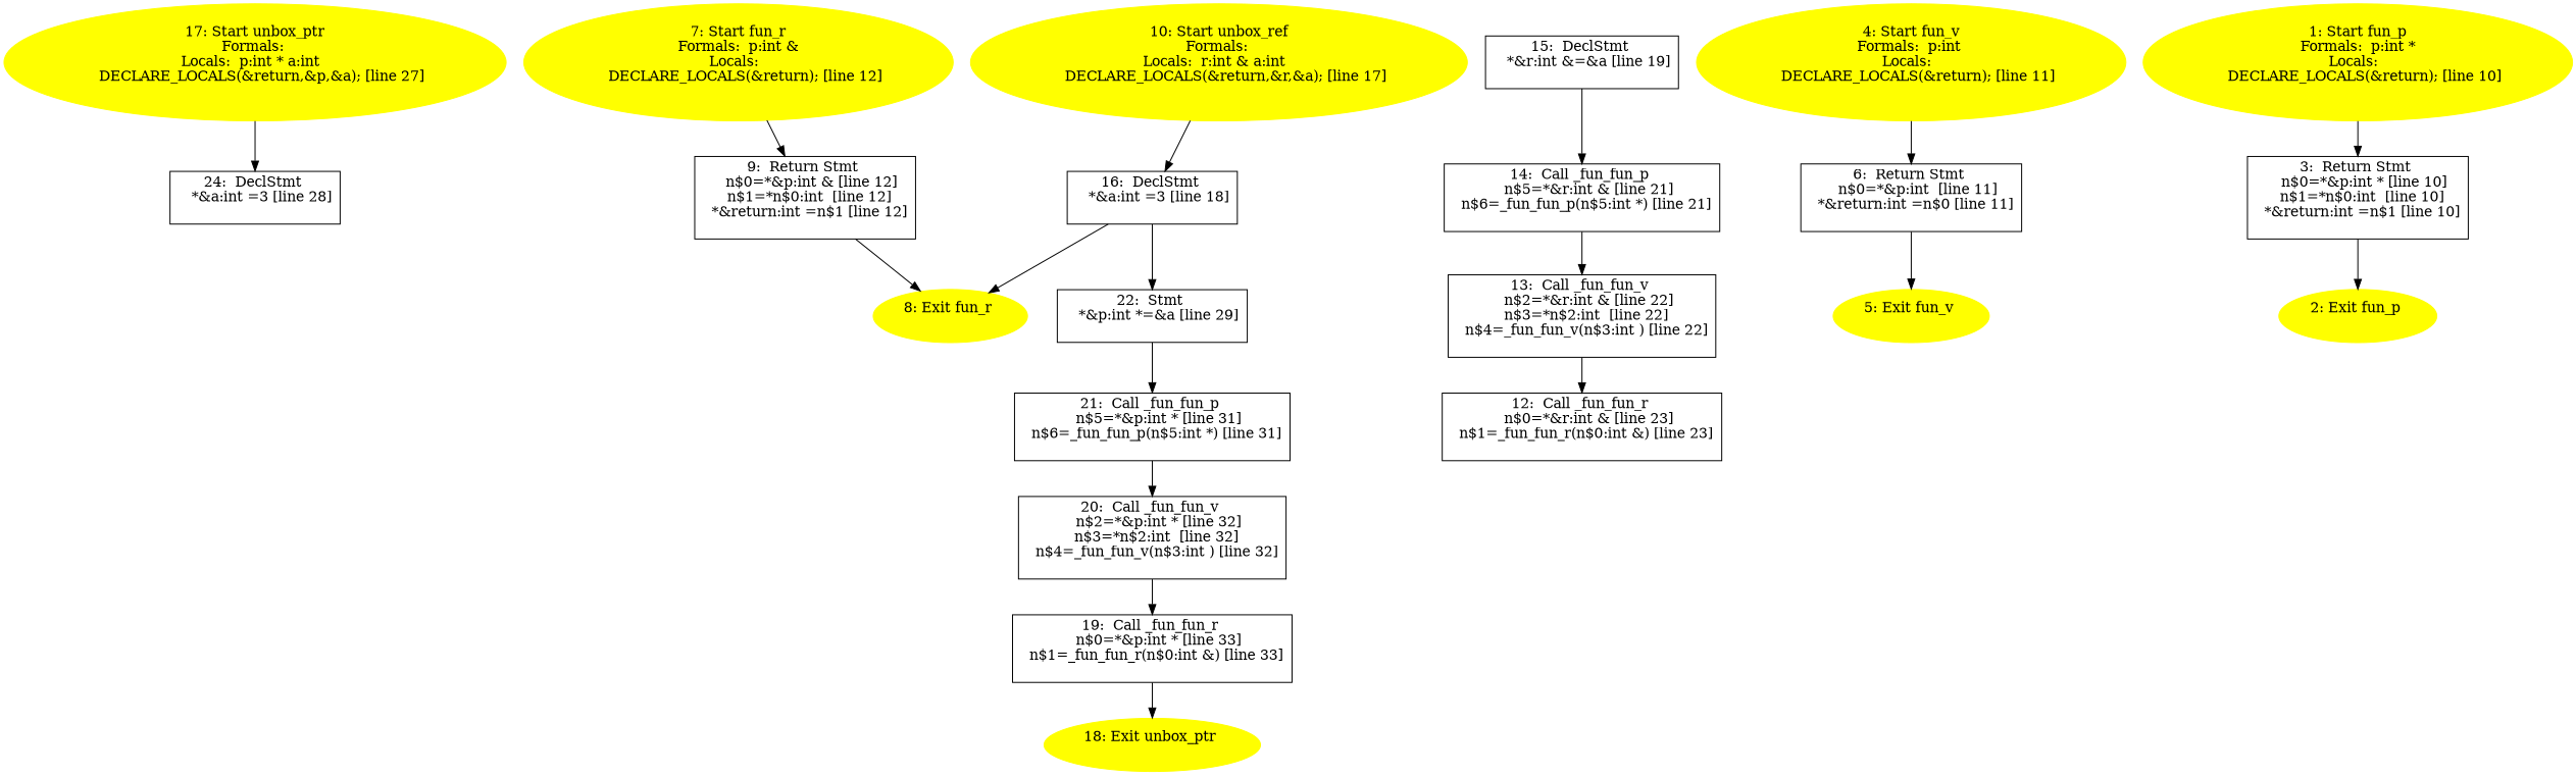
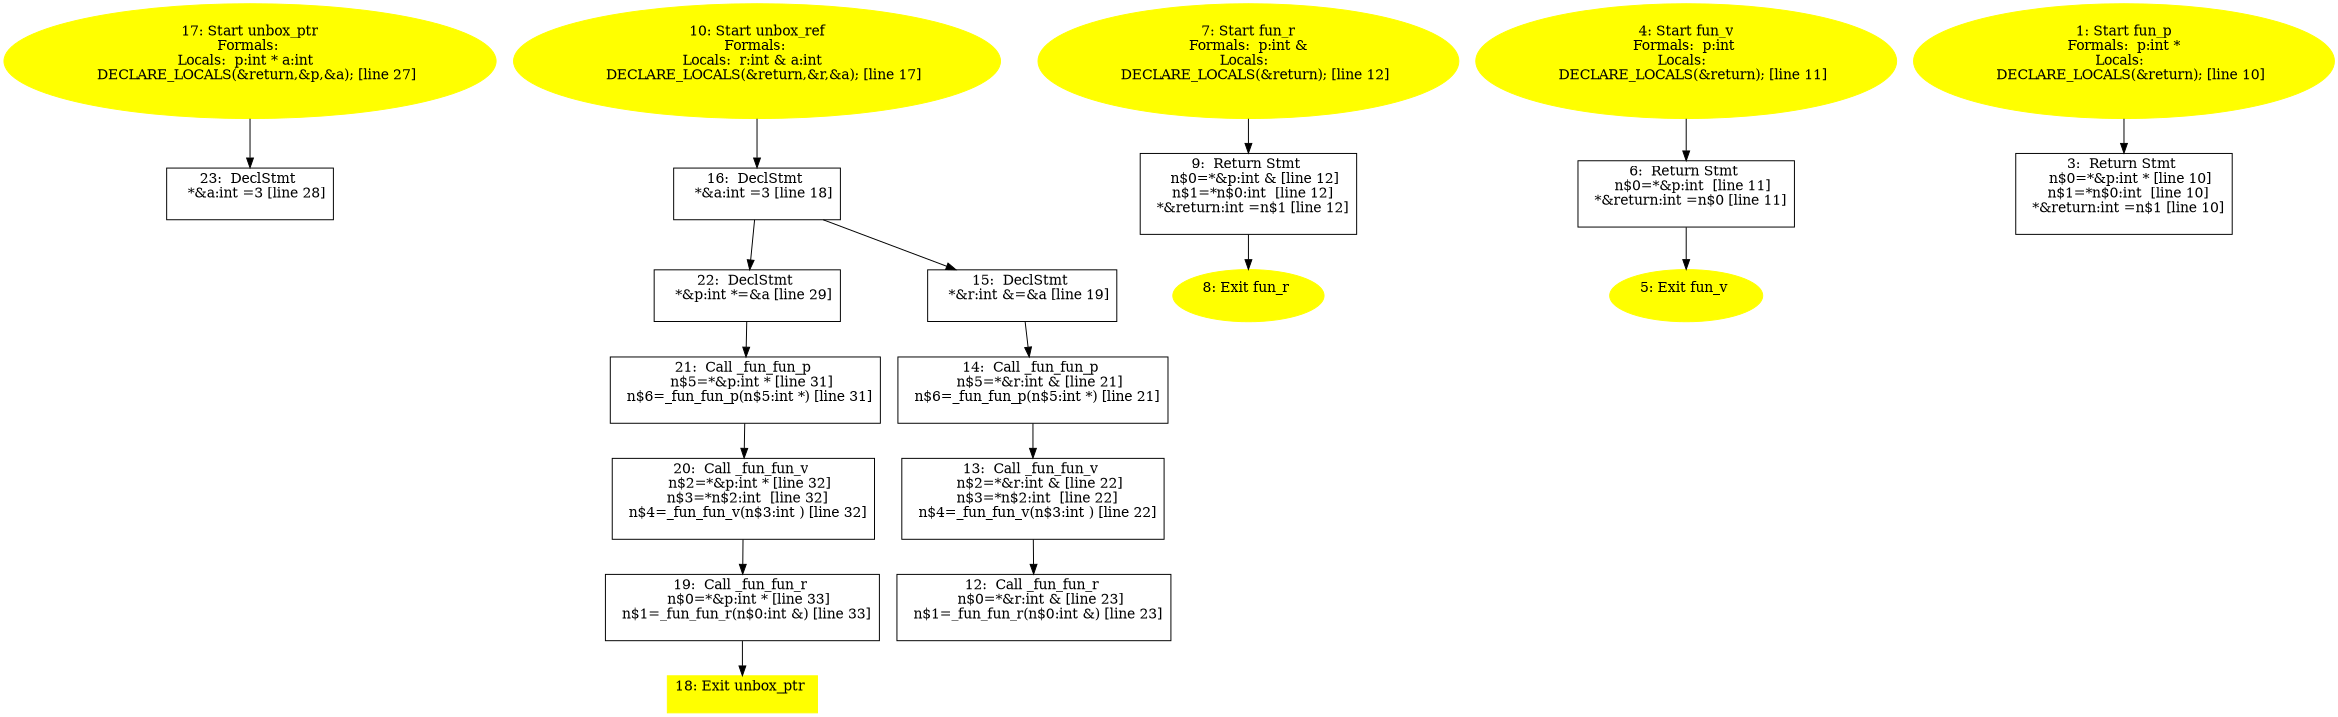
  digraph {
    node [shape=box]
-   n1 [label="24:  DeclStmt \n   *&a:int =3 [line 28]\n "]
-   n2 [label="22:  Stmt \n   *&p:int *=&a [line 29]\n "]
+   n1 [label="23:  DeclStmt \n   *&a:int =3 [line 28]\n "]
+   n2 [label="22:  DeclStmt \n   *&p:int *=&a [line 29]\n "]
    n3 [label="21:  Call _fun_fun_p \n   n$5=*&p:int * [line 31]\n  n$6=_fun_fun_p(n$5:int *) [line 31]\n "]
    n4 [label="20:  Call _fun_fun_v \n   n$2=*&p:int * [line 32]\n  n$3=*n$2:int  [line 32]\n  n$4=_fun_fun_v(n$3:int ) [line 32]\n "]
    n5 [label="19:  Call _fun_fun_r \n   n$0=*&p:int * [line 33]\n  n$1=_fun_fun_r(n$0:int &) [line 33]\n "]
-   n6 [color=yellow label="18: Exit unbox_ptr \n  " style=filled shape=""]
+   n6 [color=yellow label="18: Exit unbox_ptr \n  " style=filled]
    n7 [color=yellow label="17: Start unbox_ptr\nFormals: \nLocals:  p:int * a:int  \n   DECLARE_LOCALS(&return,&p,&a); [line 27]\n " style=filled shape=""]
    n8 [label="16:  DeclStmt \n   *&a:int =3 [line 18]\n "]
    n9 [label="15:  DeclStmt \n   *&r:int &=&a [line 19]\n "]
    n10 [label="14:  Call _fun_fun_p \n   n$5=*&r:int & [line 21]\n  n$6=_fun_fun_p(n$5:int *) [line 21]\n "]
    n11 [label="13:  Call _fun_fun_v \n   n$2=*&r:int & [line 22]\n  n$3=*n$2:int  [line 22]\n  n$4=_fun_fun_v(n$3:int ) [line 22]\n "]
    n12 [label="12:  Call _fun_fun_r \n   n$0=*&r:int & [line 23]\n  n$1=_fun_fun_r(n$0:int &) [line 23]\n "]
    n13 [color=yellow label="10: Start unbox_ref\nFormals: \nLocals:  r:int & a:int  \n   DECLARE_LOCALS(&return,&r,&a); [line 17]\n " style=filled shape=""]
    n14 [label="9:  Return Stmt \n   n$0=*&p:int & [line 12]\n  n$1=*n$0:int  [line 12]\n  *&return:int =n$1 [line 12]\n "]
    n15 [color=yellow label="8: Exit fun_r \n  " style=filled shape=""]
    n16 [color=yellow label="7: Start fun_r\nFormals:  p:int &\nLocals:  \n   DECLARE_LOCALS(&return); [line 12]\n " style=filled shape=""]
    n17 [label="6:  Return Stmt \n   n$0=*&p:int  [line 11]\n  *&return:int =n$0 [line 11]\n "]
    n18 [color=yellow label="5: Exit fun_v \n  " style=filled shape=""]
    n19 [color=yellow label="4: Start fun_v\nFormals:  p:int \nLocals:  \n   DECLARE_LOCALS(&return); [line 11]\n " style=filled shape=""]
    n20 [label="3:  Return Stmt \n   n$0=*&p:int * [line 10]\n  n$1=*n$0:int  [line 10]\n  *&return:int =n$1 [line 10]\n "]
-   n21 [color=yellow label="2: Exit fun_p \n  " style=filled shape=""]
    n22 [color=yellow label="1: Start fun_p\nFormals:  p:int *\nLocals:  \n   DECLARE_LOCALS(&return); [line 10]\n " style=filled shape=""]
    n2 -> n3
    n3 -> n4
    n4 -> n5
    n5 -> n6
    n7 -> n1
    n8 -> n2
-   n8 -> n15
+   n8 -> n9
    n9 -> n10
    n10 -> n11
    n11 -> n12
    n13 -> n8
    n14 -> n15
    n16 -> n14
    n17 -> n18
    n19 -> n17
-   n20 -> n21
    n22 -> n20
  }
